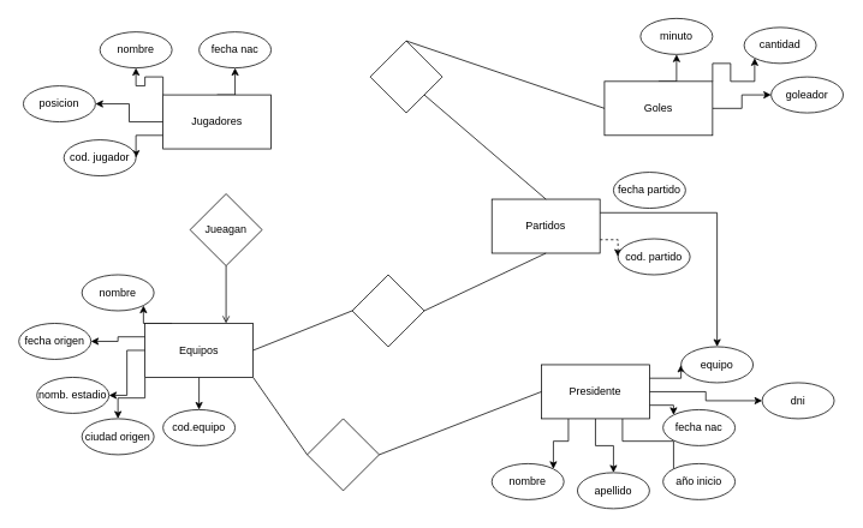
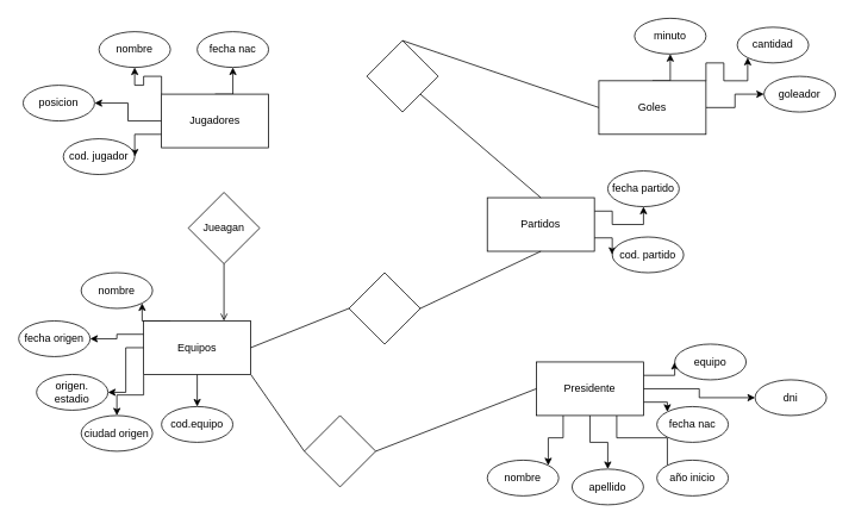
  <mxCell id="0" />
  <mxCell id="1" parent="0" />
  <mxCell id="2" style="edgeStyle=orthogonalEdgeStyle;rounded=0;orthogonalLoop=1;jettySize=auto;html=1;exitX=0;exitY=0.75;exitDx=0;exitDy=0;entryX=1;entryY=0.5;entryDx=0;entryDy=0;" edge="1" parent="1" source="6" target="30"><mxGeometry relative="1" as="geometry" /></mxCell>
  <mxCell id="3" style="edgeStyle=orthogonalEdgeStyle;rounded=0;orthogonalLoop=1;jettySize=auto;html=1;exitX=0;exitY=0.5;exitDx=0;exitDy=0;entryX=1;entryY=0.5;entryDx=0;entryDy=0;" edge="1" parent="1" source="6" target="29"><mxGeometry relative="1" as="geometry" /></mxCell>
  <mxCell id="4" style="edgeStyle=orthogonalEdgeStyle;rounded=0;orthogonalLoop=1;jettySize=auto;html=1;exitX=0;exitY=0;exitDx=0;exitDy=0;entryX=0.5;entryY=1;entryDx=0;entryDy=0;" edge="1" parent="1" source="6" target="27"><mxGeometry relative="1" as="geometry" /></mxCell>
  <mxCell id="5" style="edgeStyle=orthogonalEdgeStyle;rounded=0;orthogonalLoop=1;jettySize=auto;html=1;exitX=0.5;exitY=0;exitDx=0;exitDy=0;entryX=0.5;entryY=1;entryDx=0;entryDy=0;" edge="1" parent="1" source="6" target="28"><mxGeometry relative="1" as="geometry" /></mxCell>
  <mxCell id="6" value="Jugadores" style="rounded=0;whiteSpace=wrap;html=1;" vertex="1" parent="1"><mxGeometry x="180" y="105" width="120" height="60" as="geometry" /></mxCell>
- <mxCell id="7" style="edgeStyle=orthogonalEdgeStyle;rounded=0;orthogonalLoop=1;jettySize=auto;html=1;exitX=1;exitY=0.25;exitDx=0;exitDy=0;" edge="1" parent="1" source="9" target="49"><mxGeometry relative="1" as="geometry" /></mxCell>
- <mxCell id="8" style="edgeStyle=orthogonalEdgeStyle;rounded=0;orthogonalLoop=1;jettySize=auto;html=1;exitX=1;exitY=0.75;exitDx=0;exitDy=0;entryX=0;entryY=0.5;entryDx=0;entryDy=0;dashed=1;" edge="1" parent="1" source="9" target="37"><mxGeometry relative="1" as="geometry" /></mxCell>
+ <mxCell id="7" style="edgeStyle=orthogonalEdgeStyle;rounded=0;orthogonalLoop=1;jettySize=auto;html=1;exitX=1;exitY=0.25;exitDx=0;exitDy=0;entryX=0.5;entryY=1;entryDx=0;entryDy=0;" edge="1" parent="1" source="9" target="36"><mxGeometry relative="1" as="geometry" /></mxCell>
+ <mxCell id="8" style="edgeStyle=orthogonalEdgeStyle;rounded=0;orthogonalLoop=1;jettySize=auto;html=1;exitX=1;exitY=0.75;exitDx=0;exitDy=0;entryX=0;entryY=0.5;entryDx=0;entryDy=0;" edge="1" parent="1" source="9" target="37"><mxGeometry relative="1" as="geometry" /></mxCell>
  <mxCell id="9" value="Partidos" style="rounded=0;whiteSpace=wrap;html=1;" vertex="1" parent="1"><mxGeometry x="545" y="221" width="120" height="60" as="geometry" /></mxCell>
  <mxCell id="10" style="edgeStyle=orthogonalEdgeStyle;rounded=0;orthogonalLoop=1;jettySize=auto;html=1;exitX=0.5;exitY=0;exitDx=0;exitDy=0;entryX=0.5;entryY=1;entryDx=0;entryDy=0;" edge="1" parent="1" source="13" target="44"><mxGeometry relative="1" as="geometry" /></mxCell>
  <mxCell id="11" style="edgeStyle=orthogonalEdgeStyle;rounded=0;orthogonalLoop=1;jettySize=auto;html=1;exitX=1;exitY=0;exitDx=0;exitDy=0;entryX=0;entryY=1;entryDx=0;entryDy=0;" edge="1" parent="1" source="13" target="38"><mxGeometry relative="1" as="geometry" /></mxCell>
  <mxCell id="12" style="edgeStyle=orthogonalEdgeStyle;rounded=0;orthogonalLoop=1;jettySize=auto;html=1;exitX=1;exitY=0.5;exitDx=0;exitDy=0;entryX=0;entryY=0.5;entryDx=0;entryDy=0;" edge="1" parent="1" source="13" target="39"><mxGeometry relative="1" as="geometry" /></mxCell>
  <mxCell id="13" value="Goles" style="rounded=0;whiteSpace=wrap;html=1;" vertex="1" parent="1"><mxGeometry x="670" y="90" width="120" height="60" as="geometry" /></mxCell>
  <mxCell id="14" style="edgeStyle=orthogonalEdgeStyle;rounded=0;orthogonalLoop=1;jettySize=auto;html=1;exitX=1;exitY=0.25;exitDx=0;exitDy=0;entryX=0;entryY=0.5;entryDx=0;entryDy=0;" edge="1" parent="1" source="20" target="49"><mxGeometry relative="1" as="geometry" /></mxCell>
  <mxCell id="15" style="edgeStyle=orthogonalEdgeStyle;rounded=0;orthogonalLoop=1;jettySize=auto;html=1;exitX=1;exitY=0.75;exitDx=0;exitDy=0;entryX=0;entryY=0;entryDx=0;entryDy=0;" edge="1" parent="1" source="20" target="48"><mxGeometry relative="1" as="geometry" /></mxCell>
  <mxCell id="16" style="edgeStyle=orthogonalEdgeStyle;rounded=0;orthogonalLoop=1;jettySize=auto;html=1;exitX=0.75;exitY=1;exitDx=0;exitDy=0;entryX=0;entryY=0;entryDx=0;entryDy=0;endArrow=none;" edge="1" parent="1" source="20" target="50"><mxGeometry relative="1" as="geometry" /></mxCell>
  <mxCell id="17" style="edgeStyle=orthogonalEdgeStyle;rounded=0;orthogonalLoop=1;jettySize=auto;html=1;exitX=0.5;exitY=1;exitDx=0;exitDy=0;entryX=0.5;entryY=0;entryDx=0;entryDy=0;" edge="1" parent="1" source="20" target="47"><mxGeometry relative="1" as="geometry" /></mxCell>
  <mxCell id="18" style="edgeStyle=orthogonalEdgeStyle;rounded=0;orthogonalLoop=1;jettySize=auto;html=1;exitX=0.25;exitY=1;exitDx=0;exitDy=0;entryX=1;entryY=0;entryDx=0;entryDy=0;" edge="1" parent="1" source="20" target="46"><mxGeometry relative="1" as="geometry" /></mxCell>
  <mxCell id="19" style="edgeStyle=orthogonalEdgeStyle;rounded=0;orthogonalLoop=1;jettySize=auto;html=1;exitX=1;exitY=0.5;exitDx=0;exitDy=0;entryX=0;entryY=0.5;entryDx=0;entryDy=0;" edge="1" parent="1" source="20" target="45"><mxGeometry relative="1" as="geometry" /></mxCell>
  <mxCell id="20" value="Presidente" style="rounded=0;whiteSpace=wrap;html=1;" vertex="1" parent="1"><mxGeometry x="600" y="405" width="120" height="60" as="geometry" /></mxCell>
  <mxCell id="21" style="edgeStyle=orthogonalEdgeStyle;rounded=0;orthogonalLoop=1;jettySize=auto;html=1;exitX=0.5;exitY=1;exitDx=0;exitDy=0;entryX=0.5;entryY=0;entryDx=0;entryDy=0;" edge="1" parent="1" source="26" target="35"><mxGeometry relative="1" as="geometry" /></mxCell>
  <mxCell id="22" style="edgeStyle=orthogonalEdgeStyle;rounded=0;orthogonalLoop=1;jettySize=auto;html=1;exitX=0;exitY=1;exitDx=0;exitDy=0;" edge="1" parent="1" source="26" target="34"><mxGeometry relative="1" as="geometry" /></mxCell>
  <mxCell id="23" style="edgeStyle=orthogonalEdgeStyle;rounded=0;orthogonalLoop=1;jettySize=auto;html=1;exitX=0;exitY=0.5;exitDx=0;exitDy=0;" edge="1" parent="1" source="26" target="32"><mxGeometry relative="1" as="geometry" /></mxCell>
  <mxCell id="24" style="edgeStyle=orthogonalEdgeStyle;rounded=0;orthogonalLoop=1;jettySize=auto;html=1;exitX=0;exitY=0.25;exitDx=0;exitDy=0;" edge="1" parent="1" source="26" target="33"><mxGeometry relative="1" as="geometry" /></mxCell>
  <mxCell id="25" style="edgeStyle=orthogonalEdgeStyle;rounded=0;orthogonalLoop=1;jettySize=auto;html=1;exitX=0.25;exitY=0;exitDx=0;exitDy=0;entryX=1;entryY=1;entryDx=0;entryDy=0;" edge="1" parent="1" source="26" target="31"><mxGeometry relative="1" as="geometry" /></mxCell>
  <mxCell id="26" value="Equipos" style="rounded=0;whiteSpace=wrap;html=1;" vertex="1" parent="1"><mxGeometry x="160" y="359" width="120" height="60" as="geometry" /></mxCell>
  <mxCell id="27" value="nombre" style="ellipse;whiteSpace=wrap;html=1;" vertex="1" parent="1"><mxGeometry x="110" y="35" width="80" height="40" as="geometry" /></mxCell>
  <mxCell id="28" value="fecha nac" style="ellipse;whiteSpace=wrap;html=1;" vertex="1" parent="1"><mxGeometry x="220" y="35" width="80" height="40" as="geometry" /></mxCell>
  <mxCell id="29" value="posicion" style="ellipse;whiteSpace=wrap;html=1;" vertex="1" parent="1"><mxGeometry x="25" y="95" width="80" height="40" as="geometry" /></mxCell>
  <mxCell id="30" value="cod. jugador" style="ellipse;whiteSpace=wrap;html=1;" vertex="1" parent="1"><mxGeometry x="70" y="155" width="80" height="40" as="geometry" /></mxCell>
  <mxCell id="31" value="nombre" style="ellipse;whiteSpace=wrap;html=1;" vertex="1" parent="1"><mxGeometry x="90" y="305" width="80" height="40" as="geometry" /></mxCell>
- <mxCell id="32" value="nomb. estadio" style="ellipse;whiteSpace=wrap;html=1;" vertex="1" parent="1"><mxGeometry x="40" y="419" width="80" height="40" as="geometry" /></mxCell>
+ <mxCell id="32" value="origen. estadio" style="ellipse;whiteSpace=wrap;html=1;" vertex="1" parent="1"><mxGeometry x="40" y="419" width="80" height="40" as="geometry" /></mxCell>
  <mxCell id="33" value="fecha origen" style="ellipse;whiteSpace=wrap;html=1;" vertex="1" parent="1"><mxGeometry x="20" y="359" width="80" height="40" as="geometry" /></mxCell>
  <mxCell id="34" value="ciudad origen" style="ellipse;whiteSpace=wrap;html=1;" vertex="1" parent="1"><mxGeometry x="90" y="465" width="80" height="40" as="geometry" /></mxCell>
  <mxCell id="35" value="cod.equipo" style="ellipse;whiteSpace=wrap;html=1;" vertex="1" parent="1"><mxGeometry x="180" y="455" width="80" height="40" as="geometry" /></mxCell>
  <mxCell id="36" value="fecha partido" style="ellipse;whiteSpace=wrap;html=1;" vertex="1" parent="1"><mxGeometry x="680" y="191" width="80" height="40" as="geometry" /></mxCell>
  <mxCell id="37" value="cod. partido" style="ellipse;whiteSpace=wrap;html=1;" vertex="1" parent="1"><mxGeometry x="685" y="265" width="80" height="40" as="geometry" /></mxCell>
  <mxCell id="38" value="cantidad" style="ellipse;whiteSpace=wrap;html=1;" vertex="1" parent="1"><mxGeometry x="825" y="30" width="80" height="40" as="geometry" /></mxCell>
  <mxCell id="39" value="goleador" style="ellipse;whiteSpace=wrap;html=1;" vertex="1" parent="1"><mxGeometry x="855" y="85" width="80" height="40" as="geometry" /></mxCell>
  <mxCell id="40" value="Jueagan" style="rhombus;whiteSpace=wrap;html=1;" vertex="1" parent="1"><mxGeometry x="210" y="215" width="80" height="80" as="geometry" /></mxCell>
  <mxCell id="41" value="" style="rhombus;whiteSpace=wrap;html=1;" vertex="1" parent="1"><mxGeometry x="410" y="45" width="80" height="80" as="geometry" /></mxCell>
  <mxCell id="42" value="" style="rhombus;whiteSpace=wrap;html=1;" vertex="1" parent="1"><mxGeometry x="390" y="305" width="80" height="80" as="geometry" /></mxCell>
  <mxCell id="43" value="" style="rhombus;whiteSpace=wrap;html=1;" vertex="1" parent="1"><mxGeometry x="340" y="465" width="80" height="80" as="geometry" /></mxCell>
  <mxCell id="44" value="minuto" style="ellipse;whiteSpace=wrap;html=1;" vertex="1" parent="1"><mxGeometry x="710" y="20" width="80" height="40" as="geometry" /></mxCell>
  <mxCell id="45" value="dni" style="ellipse;whiteSpace=wrap;html=1;" vertex="1" parent="1"><mxGeometry x="845" y="425" width="80" height="40" as="geometry" /></mxCell>
  <mxCell id="46" value="nombre" style="ellipse;whiteSpace=wrap;html=1;" vertex="1" parent="1"><mxGeometry x="545" y="515" width="80" height="40" as="geometry" /></mxCell>
  <mxCell id="47" value="apellido" style="ellipse;whiteSpace=wrap;html=1;" vertex="1" parent="1"><mxGeometry x="640" y="525" width="80" height="40" as="geometry" /></mxCell>
  <mxCell id="48" value="fecha nac" style="ellipse;whiteSpace=wrap;html=1;" vertex="1" parent="1"><mxGeometry x="735" y="455" width="80" height="40" as="geometry" /></mxCell>
  <mxCell id="49" value="equipo" style="ellipse;whiteSpace=wrap;html=1;" vertex="1" parent="1"><mxGeometry x="755" y="385" width="80" height="40" as="geometry" /></mxCell>
  <mxCell id="50" value="año inicio" style="ellipse;whiteSpace=wrap;html=1;" vertex="1" parent="1"><mxGeometry x="735" y="515" width="80" height="40" as="geometry" /></mxCell>
  <mxCell id="51" value="" style="endArrow=open;html=1;rounded=0;entryX=0.75;entryY=0;entryDx=0;entryDy=0;exitX=0.5;exitY=1;exitDx=0;exitDy=0;" edge="1" parent="1" source="40" target="26"><mxGeometry width="50" height="50" relative="1" as="geometry"><mxPoint x="260" y="225" as="sourcePoint" /><mxPoint x="250" y="175" as="targetPoint" /></mxGeometry></mxCell>
  <mxCell id="52" value="" style="endArrow=none;html=1;rounded=0;entryX=0;entryY=0.5;entryDx=0;entryDy=0;exitX=1;exitY=1;exitDx=0;exitDy=0;" edge="1" parent="1" source="26" target="43"><mxGeometry width="50" height="50" relative="1" as="geometry"><mxPoint x="260" y="305" as="sourcePoint" /><mxPoint x="260" y="369" as="targetPoint" /></mxGeometry></mxCell>
  <mxCell id="53" value="" style="endArrow=none;html=1;rounded=0;entryX=0;entryY=0.5;entryDx=0;entryDy=0;exitX=1;exitY=0.5;exitDx=0;exitDy=0;" edge="1" parent="1" source="43" target="20"><mxGeometry width="50" height="50" relative="1" as="geometry"><mxPoint x="290" y="429" as="sourcePoint" /><mxPoint x="330" y="515" as="targetPoint" /></mxGeometry></mxCell>
  <mxCell id="54" value="" style="endArrow=none;html=1;rounded=0;entryX=1;entryY=0.5;entryDx=0;entryDy=0;exitX=0;exitY=0.5;exitDx=0;exitDy=0;" edge="1" parent="1" source="42" target="26"><mxGeometry width="50" height="50" relative="1" as="geometry"><mxPoint x="260" y="305" as="sourcePoint" /><mxPoint x="260" y="369" as="targetPoint" /></mxGeometry></mxCell>
  <mxCell id="55" value="" style="endArrow=none;html=1;rounded=0;entryX=1;entryY=0.5;entryDx=0;entryDy=0;exitX=0.5;exitY=1;exitDx=0;exitDy=0;" edge="1" parent="1" source="9" target="42"><mxGeometry width="50" height="50" relative="1" as="geometry"><mxPoint x="400" y="329" as="sourcePoint" /><mxPoint x="290" y="399" as="targetPoint" /></mxGeometry></mxCell>
  <mxCell id="56" value="" style="endArrow=none;html=1;rounded=0;entryX=0.5;entryY=0;entryDx=0;entryDy=0;exitX=1;exitY=1;exitDx=0;exitDy=0;" edge="1" parent="1" source="41" target="9"><mxGeometry width="50" height="50" relative="1" as="geometry"><mxPoint x="575" y="191" as="sourcePoint" /><mxPoint x="605" y="395" as="targetPoint" /></mxGeometry></mxCell>
  <mxCell id="57" value="" style="endArrow=none;html=1;rounded=0;entryX=0.5;entryY=0;entryDx=0;entryDy=0;exitX=0;exitY=0.5;exitDx=0;exitDy=0;" edge="1" parent="1" source="13" target="41"><mxGeometry width="50" height="50" relative="1" as="geometry"><mxPoint x="640" y="285" as="sourcePoint" /><mxPoint x="650" y="335" as="targetPoint" /></mxGeometry></mxCell>
